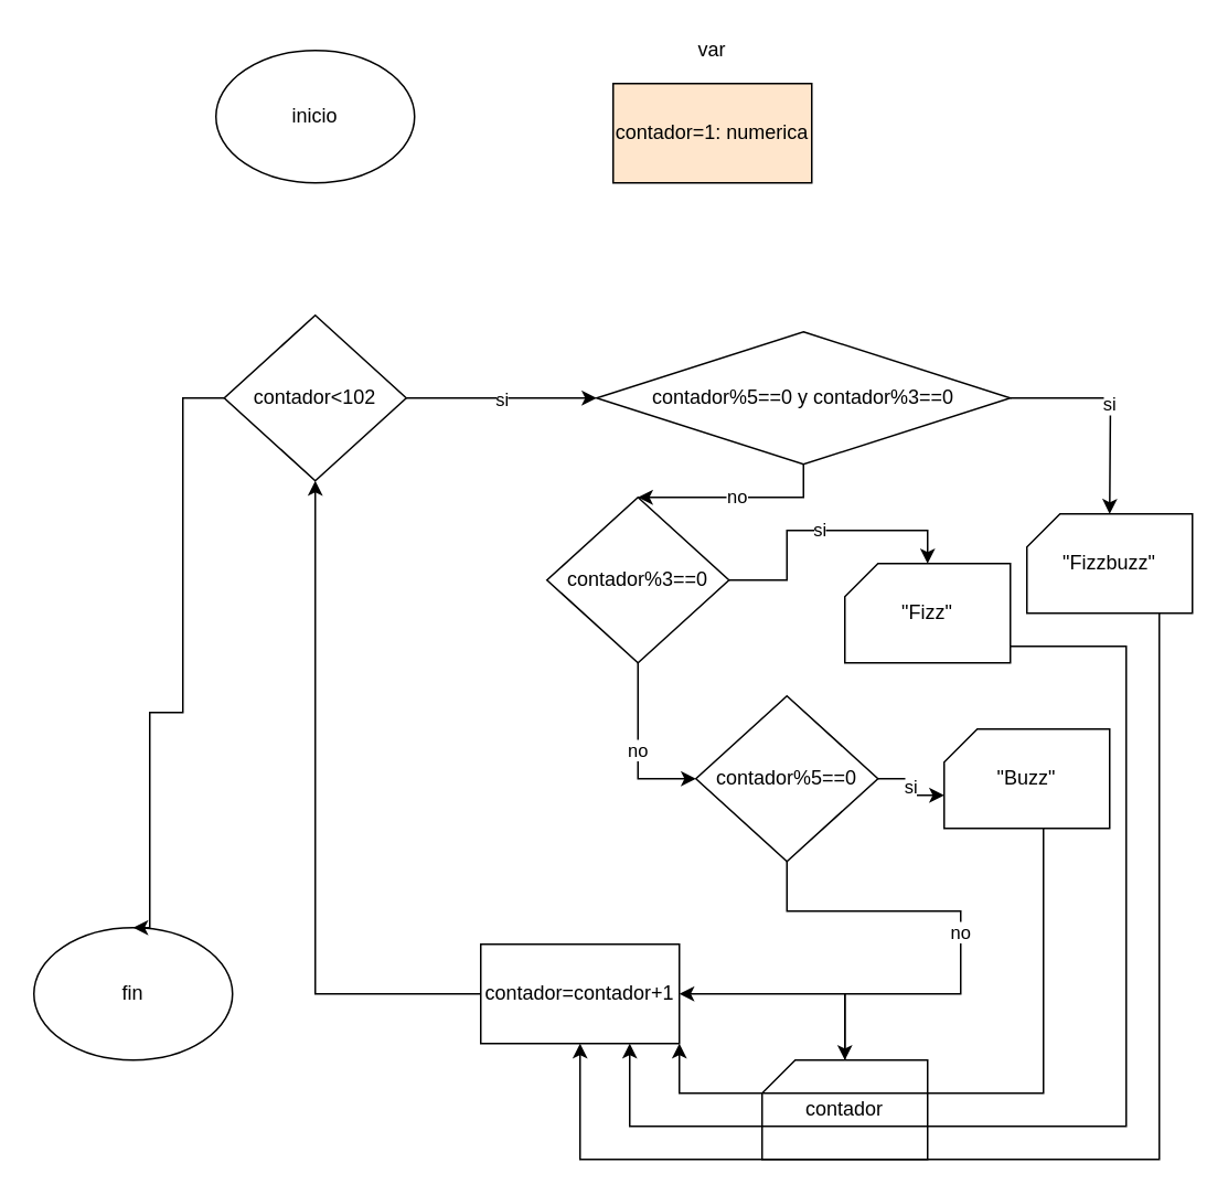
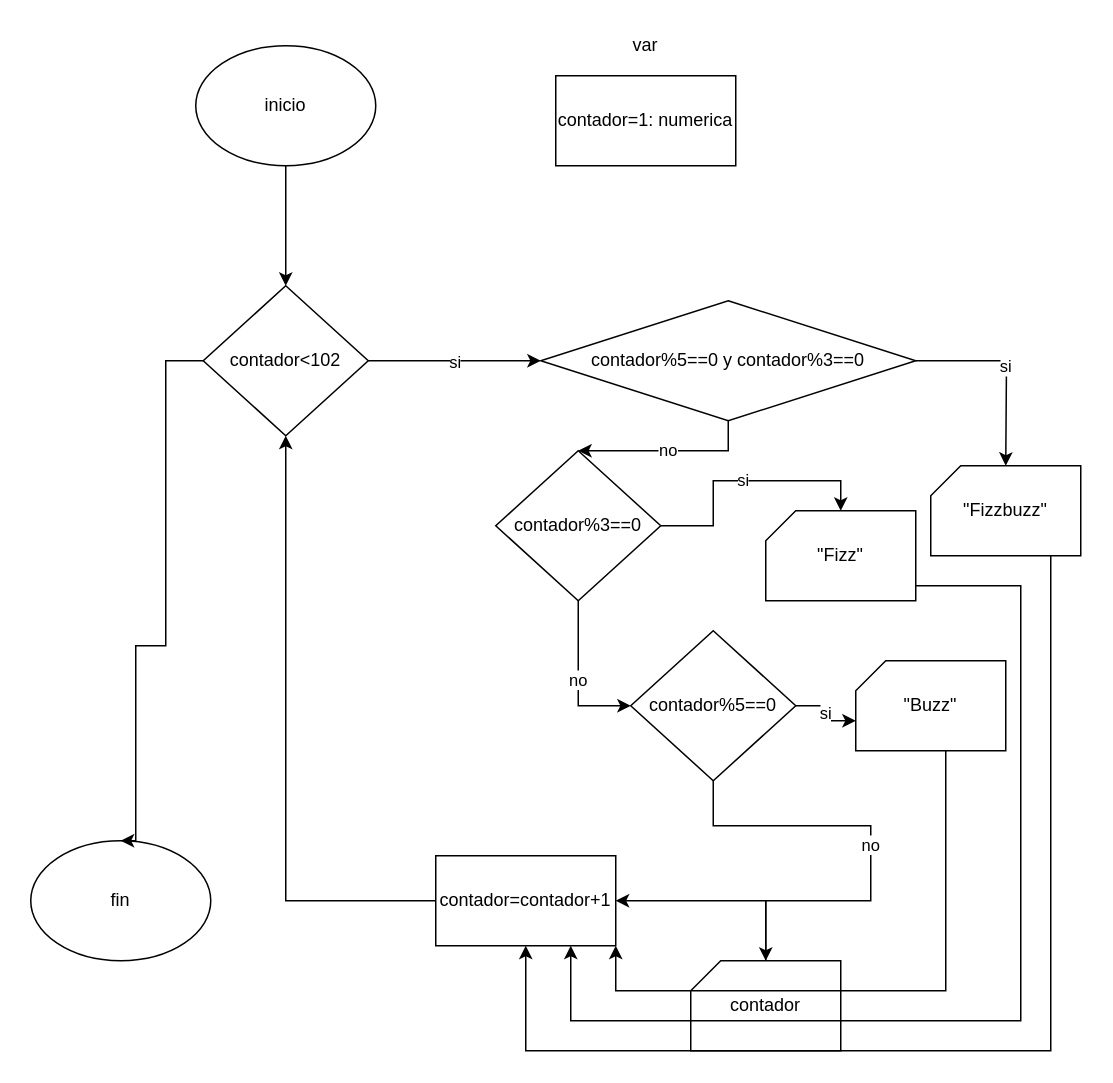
  <mxCell id="0" />
  <mxCell id="1" parent="0" />
+ <mxCell id="2" style="edgeStyle=orthogonalEdgeStyle;rounded=0;orthogonalLoop=1;jettySize=auto;html=1;entryX=0.5;entryY=0;entryDx=0;entryDy=0;" edge="1" parent="1" source="3" target="9"><mxGeometry relative="1" as="geometry" /></mxCell>
  <mxCell id="3" value="inicio" style="ellipse;whiteSpace=wrap;html=1;" vertex="1" parent="1"><mxGeometry x="130" y="30" width="120" height="80" as="geometry" /></mxCell>
  <mxCell id="4" value="var" style="text;html=1;strokeColor=none;fillColor=none;align=center;verticalAlign=middle;whiteSpace=wrap;rounded=0;" vertex="1" parent="1"><mxGeometry x="410" y="20" width="40" height="20" as="geometry" /></mxCell>
- <mxCell id="5" value="contador=1: numerica" style="rounded=0;whiteSpace=wrap;html=1;fillColor=#ffe6cc;" vertex="1" parent="1"><mxGeometry x="370" y="50" width="120" height="60" as="geometry" /></mxCell>
+ <mxCell id="5" value="contador=1: numerica" style="rounded=0;whiteSpace=wrap;html=1;" vertex="1" parent="1"><mxGeometry x="370" y="50" width="120" height="60" as="geometry" /></mxCell>
  <mxCell id="6" value="fin" style="ellipse;whiteSpace=wrap;html=1;" vertex="1" parent="1"><mxGeometry x="20" y="560" width="120" height="80" as="geometry" /></mxCell>
  <mxCell id="7" value="si" style="edgeStyle=orthogonalEdgeStyle;rounded=0;orthogonalLoop=1;jettySize=auto;html=1;" edge="1" parent="1" source="9"><mxGeometry relative="1" as="geometry"><mxPoint x="360" y="240" as="targetPoint" /></mxGeometry></mxCell>
  <mxCell id="8" style="edgeStyle=orthogonalEdgeStyle;rounded=0;orthogonalLoop=1;jettySize=auto;html=1;entryX=0.5;entryY=0;entryDx=0;entryDy=0;" edge="1" parent="1" source="9" target="6"><mxGeometry relative="1" as="geometry"><Array as="points"><mxPoint x="110" y="240" /><mxPoint x="110" y="430" /><mxPoint x="90" y="430" /></Array></mxGeometry></mxCell>
  <mxCell id="9" value="contador&amp;lt;102" style="rhombus;whiteSpace=wrap;html=1;" vertex="1" parent="1"><mxGeometry x="135" y="190" width="110" height="100" as="geometry" /></mxCell>
  <mxCell id="10" style="edgeStyle=orthogonalEdgeStyle;rounded=0;orthogonalLoop=1;jettySize=auto;html=1;entryX=1;entryY=0.5;entryDx=0;entryDy=0;" edge="1" parent="1" source="11" target="13"><mxGeometry relative="1" as="geometry"><mxPoint x="350" y="535" as="targetPoint" /><Array as="points"><mxPoint x="410" y="600" /></Array></mxGeometry></mxCell>
  <mxCell id="11" value="contador" style="verticalLabelPosition=middle;verticalAlign=middle;html=1;shape=card;whiteSpace=wrap;size=20;arcSize=12;labelPosition=center;align=center;" vertex="1" parent="1"><mxGeometry x="460" y="640" width="100" height="60" as="geometry" /></mxCell>
  <mxCell id="12" style="edgeStyle=orthogonalEdgeStyle;rounded=0;orthogonalLoop=1;jettySize=auto;html=1;entryX=0.5;entryY=1;entryDx=0;entryDy=0;" edge="1" parent="1" source="13" target="9"><mxGeometry relative="1" as="geometry" /></mxCell>
  <mxCell id="13" value="contador=contador+1" style="rounded=0;whiteSpace=wrap;html=1;" vertex="1" parent="1"><mxGeometry x="290" y="570" width="120" height="60" as="geometry" /></mxCell>
  <mxCell id="14" value="si" style="edgeStyle=orthogonalEdgeStyle;rounded=0;orthogonalLoop=1;jettySize=auto;html=1;" edge="1" parent="1" source="16"><mxGeometry relative="1" as="geometry"><mxPoint x="670" y="310" as="targetPoint" /></mxGeometry></mxCell>
  <mxCell id="15" value="no" style="edgeStyle=orthogonalEdgeStyle;rounded=0;orthogonalLoop=1;jettySize=auto;html=1;entryX=0.5;entryY=0;entryDx=0;entryDy=0;" edge="1" parent="1" source="16" target="21"><mxGeometry relative="1" as="geometry"><mxPoint x="485" y="330" as="targetPoint" /></mxGeometry></mxCell>
  <mxCell id="16" value="contador%5==0 y contador%3==0" style="rhombus;whiteSpace=wrap;html=1;" vertex="1" parent="1"><mxGeometry x="360" y="200" width="250" height="80" as="geometry" /></mxCell>
  <mxCell id="17" style="edgeStyle=orthogonalEdgeStyle;rounded=0;orthogonalLoop=1;jettySize=auto;html=1;entryX=0.5;entryY=1;entryDx=0;entryDy=0;" edge="1" parent="1" source="18" target="13"><mxGeometry relative="1" as="geometry"><Array as="points"><mxPoint x="700" y="700" /><mxPoint x="350" y="700" /></Array></mxGeometry></mxCell>
  <mxCell id="18" value="&quot;Fizzbuzz&quot;" style="verticalLabelPosition=middle;verticalAlign=middle;html=1;shape=card;whiteSpace=wrap;size=20;arcSize=12;labelPosition=center;align=center;" vertex="1" parent="1"><mxGeometry x="620" y="310" width="100" height="60" as="geometry" /></mxCell>
  <mxCell id="19" value="si" style="edgeStyle=orthogonalEdgeStyle;rounded=0;orthogonalLoop=1;jettySize=auto;html=1;entryX=0.5;entryY=0;entryDx=0;entryDy=0;entryPerimeter=0;" edge="1" parent="1" source="21" target="23"><mxGeometry relative="1" as="geometry"><mxPoint x="530" y="350" as="targetPoint" /></mxGeometry></mxCell>
  <mxCell id="20" value="no" style="edgeStyle=orthogonalEdgeStyle;rounded=0;orthogonalLoop=1;jettySize=auto;html=1;entryX=0;entryY=0.5;entryDx=0;entryDy=0;" edge="1" parent="1" source="21" target="26"><mxGeometry relative="1" as="geometry"><mxPoint x="410" y="440" as="targetPoint" /></mxGeometry></mxCell>
  <mxCell id="21" value="contador%3==0" style="rhombus;whiteSpace=wrap;html=1;" vertex="1" parent="1"><mxGeometry x="330" y="300" width="110" height="100" as="geometry" /></mxCell>
  <mxCell id="22" style="edgeStyle=orthogonalEdgeStyle;rounded=0;orthogonalLoop=1;jettySize=auto;html=1;entryX=0.75;entryY=1;entryDx=0;entryDy=0;" edge="1" parent="1" source="23" target="13"><mxGeometry relative="1" as="geometry"><Array as="points"><mxPoint x="680" y="390" /><mxPoint x="680" y="680" /><mxPoint x="380" y="680" /></Array></mxGeometry></mxCell>
  <mxCell id="23" value="&quot;Fizz&quot;" style="verticalLabelPosition=middle;verticalAlign=middle;html=1;shape=card;whiteSpace=wrap;size=20;arcSize=12;labelPosition=center;align=center;" vertex="1" parent="1"><mxGeometry x="510" y="340" width="100" height="60" as="geometry" /></mxCell>
  <mxCell id="24" value="si" style="edgeStyle=orthogonalEdgeStyle;rounded=0;orthogonalLoop=1;jettySize=auto;html=1;entryX=0;entryY=0;entryDx=0;entryDy=40;entryPerimeter=0;" edge="1" parent="1" source="26" target="28"><mxGeometry relative="1" as="geometry" /></mxCell>
  <mxCell id="25" value="no" style="edgeStyle=orthogonalEdgeStyle;rounded=0;orthogonalLoop=1;jettySize=auto;html=1;" edge="1" parent="1" source="26" target="11"><mxGeometry relative="1" as="geometry"><Array as="points"><mxPoint x="475" y="550" /><mxPoint x="580" y="550" /><mxPoint x="580" y="600" /></Array></mxGeometry></mxCell>
  <mxCell id="26" value="contador%5==0" style="rhombus;whiteSpace=wrap;html=1;" vertex="1" parent="1"><mxGeometry x="420" y="420" width="110" height="100" as="geometry" /></mxCell>
  <mxCell id="27" style="edgeStyle=orthogonalEdgeStyle;rounded=0;orthogonalLoop=1;jettySize=auto;html=1;entryX=1;entryY=1;entryDx=0;entryDy=0;" edge="1" parent="1" source="28" target="13"><mxGeometry relative="1" as="geometry"><Array as="points"><mxPoint x="630" y="660" /><mxPoint x="410" y="660" /></Array></mxGeometry></mxCell>
  <mxCell id="28" value="&quot;Buzz&quot;" style="verticalLabelPosition=middle;verticalAlign=middle;html=1;shape=card;whiteSpace=wrap;size=20;arcSize=12;labelPosition=center;align=center;" vertex="1" parent="1"><mxGeometry x="570" y="440" width="100" height="60" as="geometry" /></mxCell>
